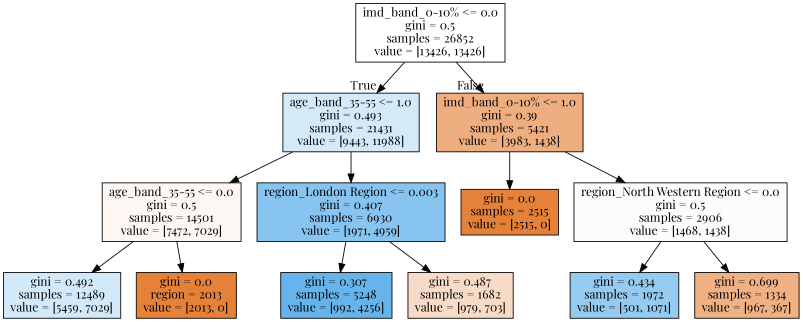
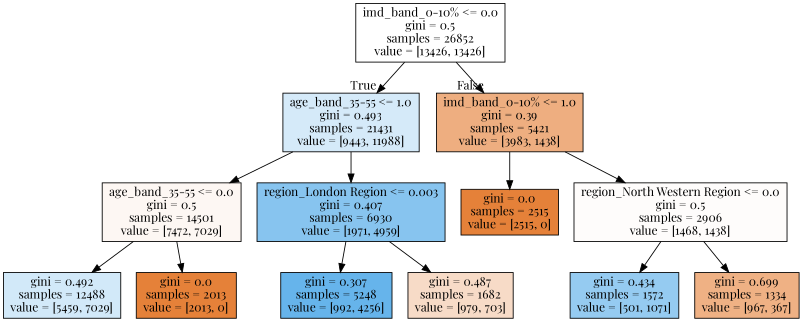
  digraph {
    fontname="Playfair Display"
    node [color=black fillcolor="#e58139ff" fontname="Playfair Display" shape=box style=filled]
    edge [fontname="Playfair Display"]
    n1 [fillcolor="#e5813900" label="imd_band_0-10% <= 0.0\ngini = 0.5\nsamples = 26852\nvalue = [13426, 13426]"]
    n2 [fillcolor="#399de536" label="age_band_35-55 <= 1.0\ngini = 0.493\nsamples = 21431\nvalue = [9443, 11988]"]
    n3 [fillcolor="#e58139a3" label="imd_band_0-10% <= 1.0\ngini = 0.39\nsamples = 5421\nvalue = [3983, 1438]"]
    n4 [fillcolor="#e581390f" label="age_band_35-55 <= 0.0\ngini = 0.5\nsamples = 14501\nvalue = [7472, 7029]"]
    n5 [fillcolor="#399de59a" label="region_London Region <= 0.003\ngini = 0.407\nsamples = 6930\nvalue = [1971, 4959]"]
    n6 [label="gini = 0.0\nsamples = 2515\nvalue = [2515, 0]"]
    n7 [fillcolor="#e5813905" label="region_North Western Region <= 0.0\ngini = 0.5\nsamples = 2906\nvalue = [1468, 1438]"]
-   n8 [fillcolor="#399de539" label="gini = 0.492\nsamples = 12489\nvalue = [5459, 7029]"]
-   n9 [label="gini = 0.0\nregion = 2013\nvalue = [2013, 0]"]
+   n8 [fillcolor="#399de539" label="gini = 0.492\nsamples = 12488\nvalue = [5459, 7029]"]
+   n9 [label="gini = 0.0\nsamples = 2013\nvalue = [2013, 0]"]
    n10 [fillcolor="#399de5c4" label="gini = 0.307\nsamples = 5248\nvalue = [992, 4256]"]
    n11 [fillcolor="#e5813948" label="gini = 0.487\nsamples = 1682\nvalue = [979, 703]"]
-   n12 [fillcolor="#399de588" label="gini = 0.434\nsamples = 1972\nvalue = [501, 1071]"]
+   n12 [fillcolor="#399de588" label="gini = 0.434\nsamples = 1572\nvalue = [501, 1071]"]
    n13 [fillcolor="#e581399e" label="gini = 0.699\nsamples = 1334\nvalue = [967, 367]"]
    n1 -> n2 [headlabel=True labelangle=45 labeldistance=2.5]
    n1 -> n3 [headlabel=False labelangle=-45 labeldistance=2.5]
    n2 -> n4
    n2 -> n5
    n3 -> n6
    n3 -> n7
    n4 -> n8
    n4 -> n9
    n5 -> n10
    n5 -> n11
    n7 -> n12
    n7 -> n13
  }
